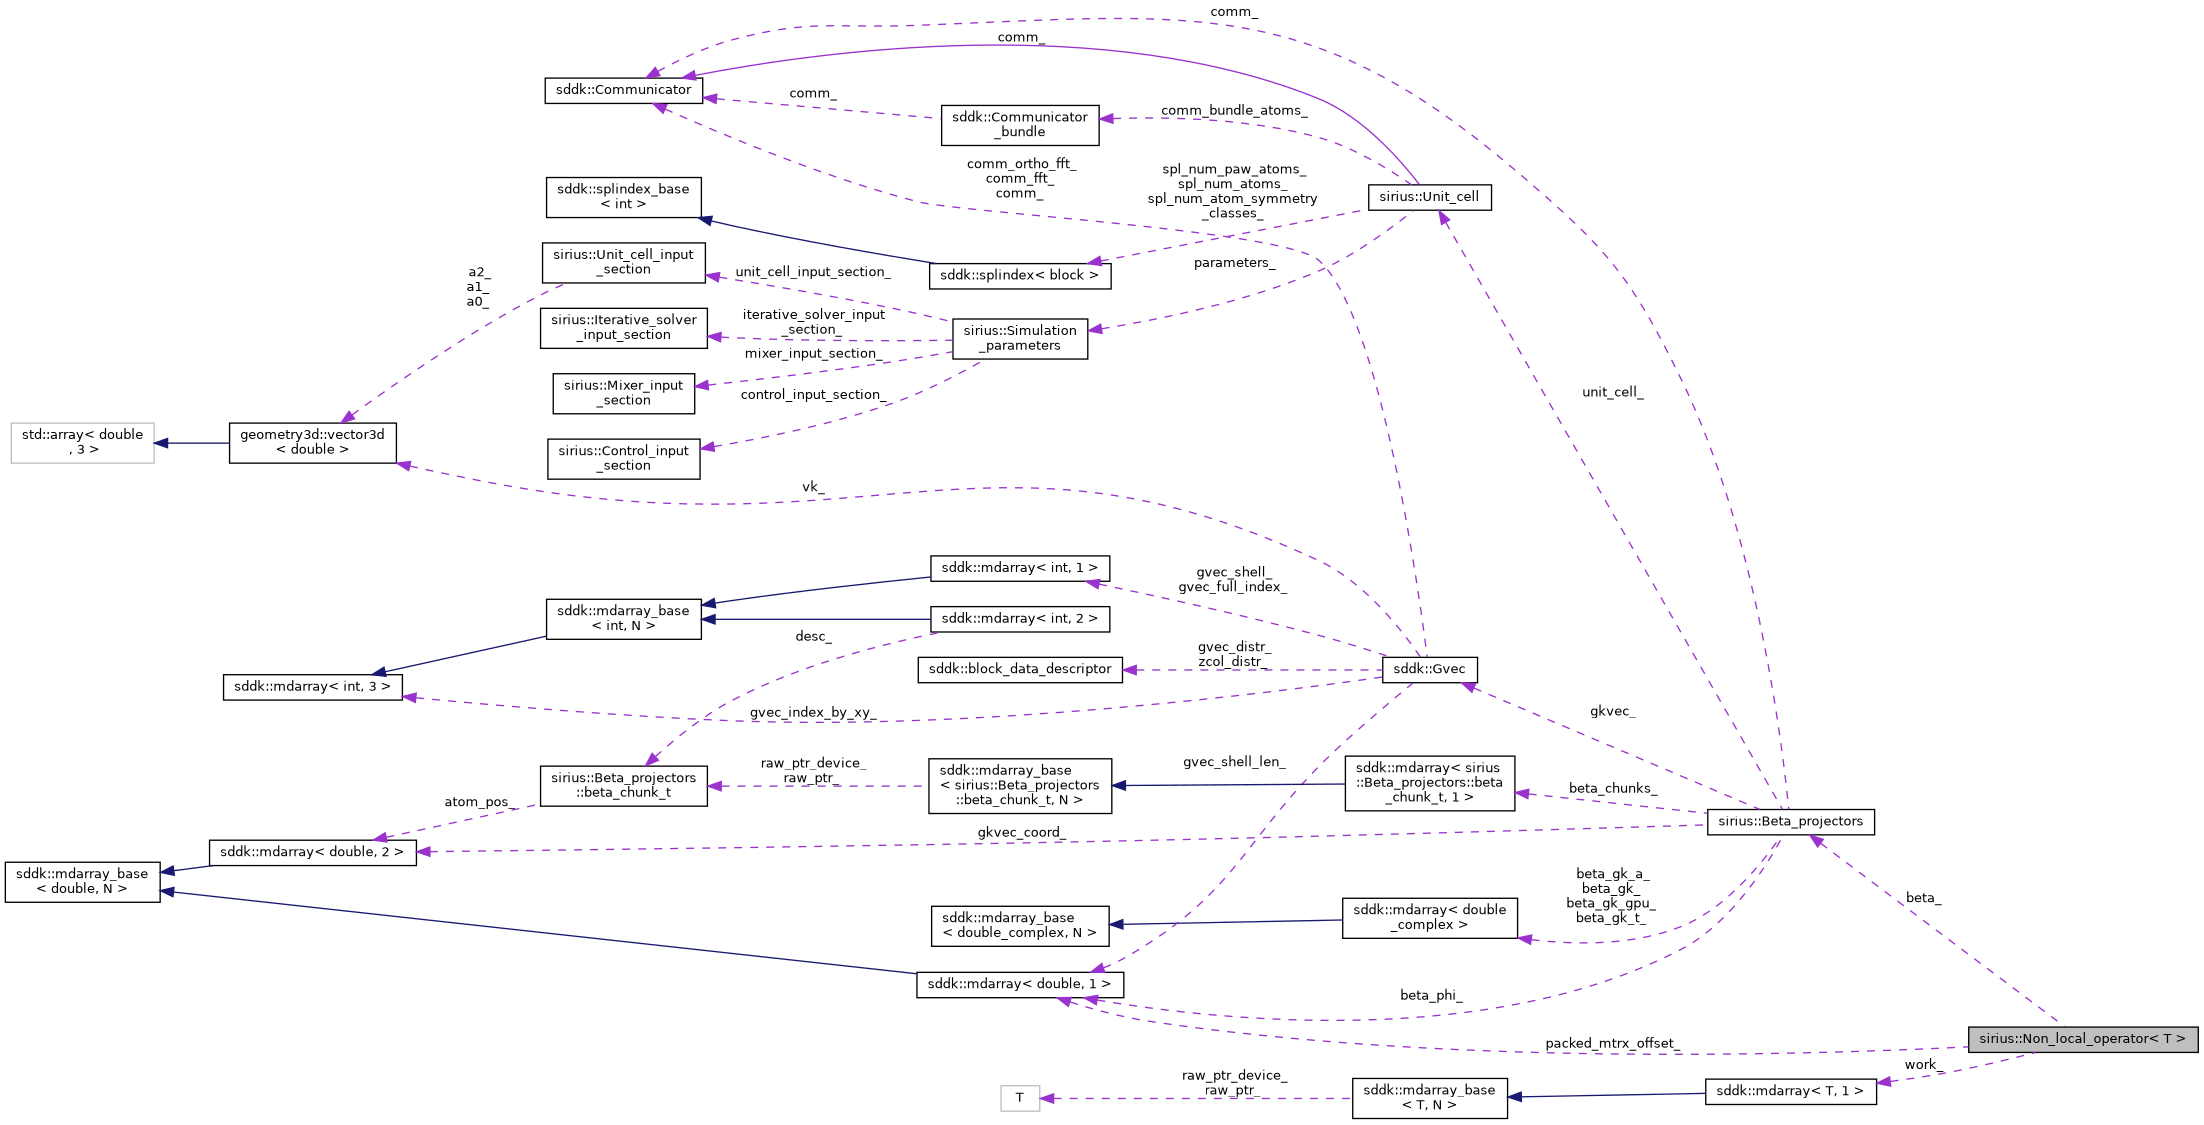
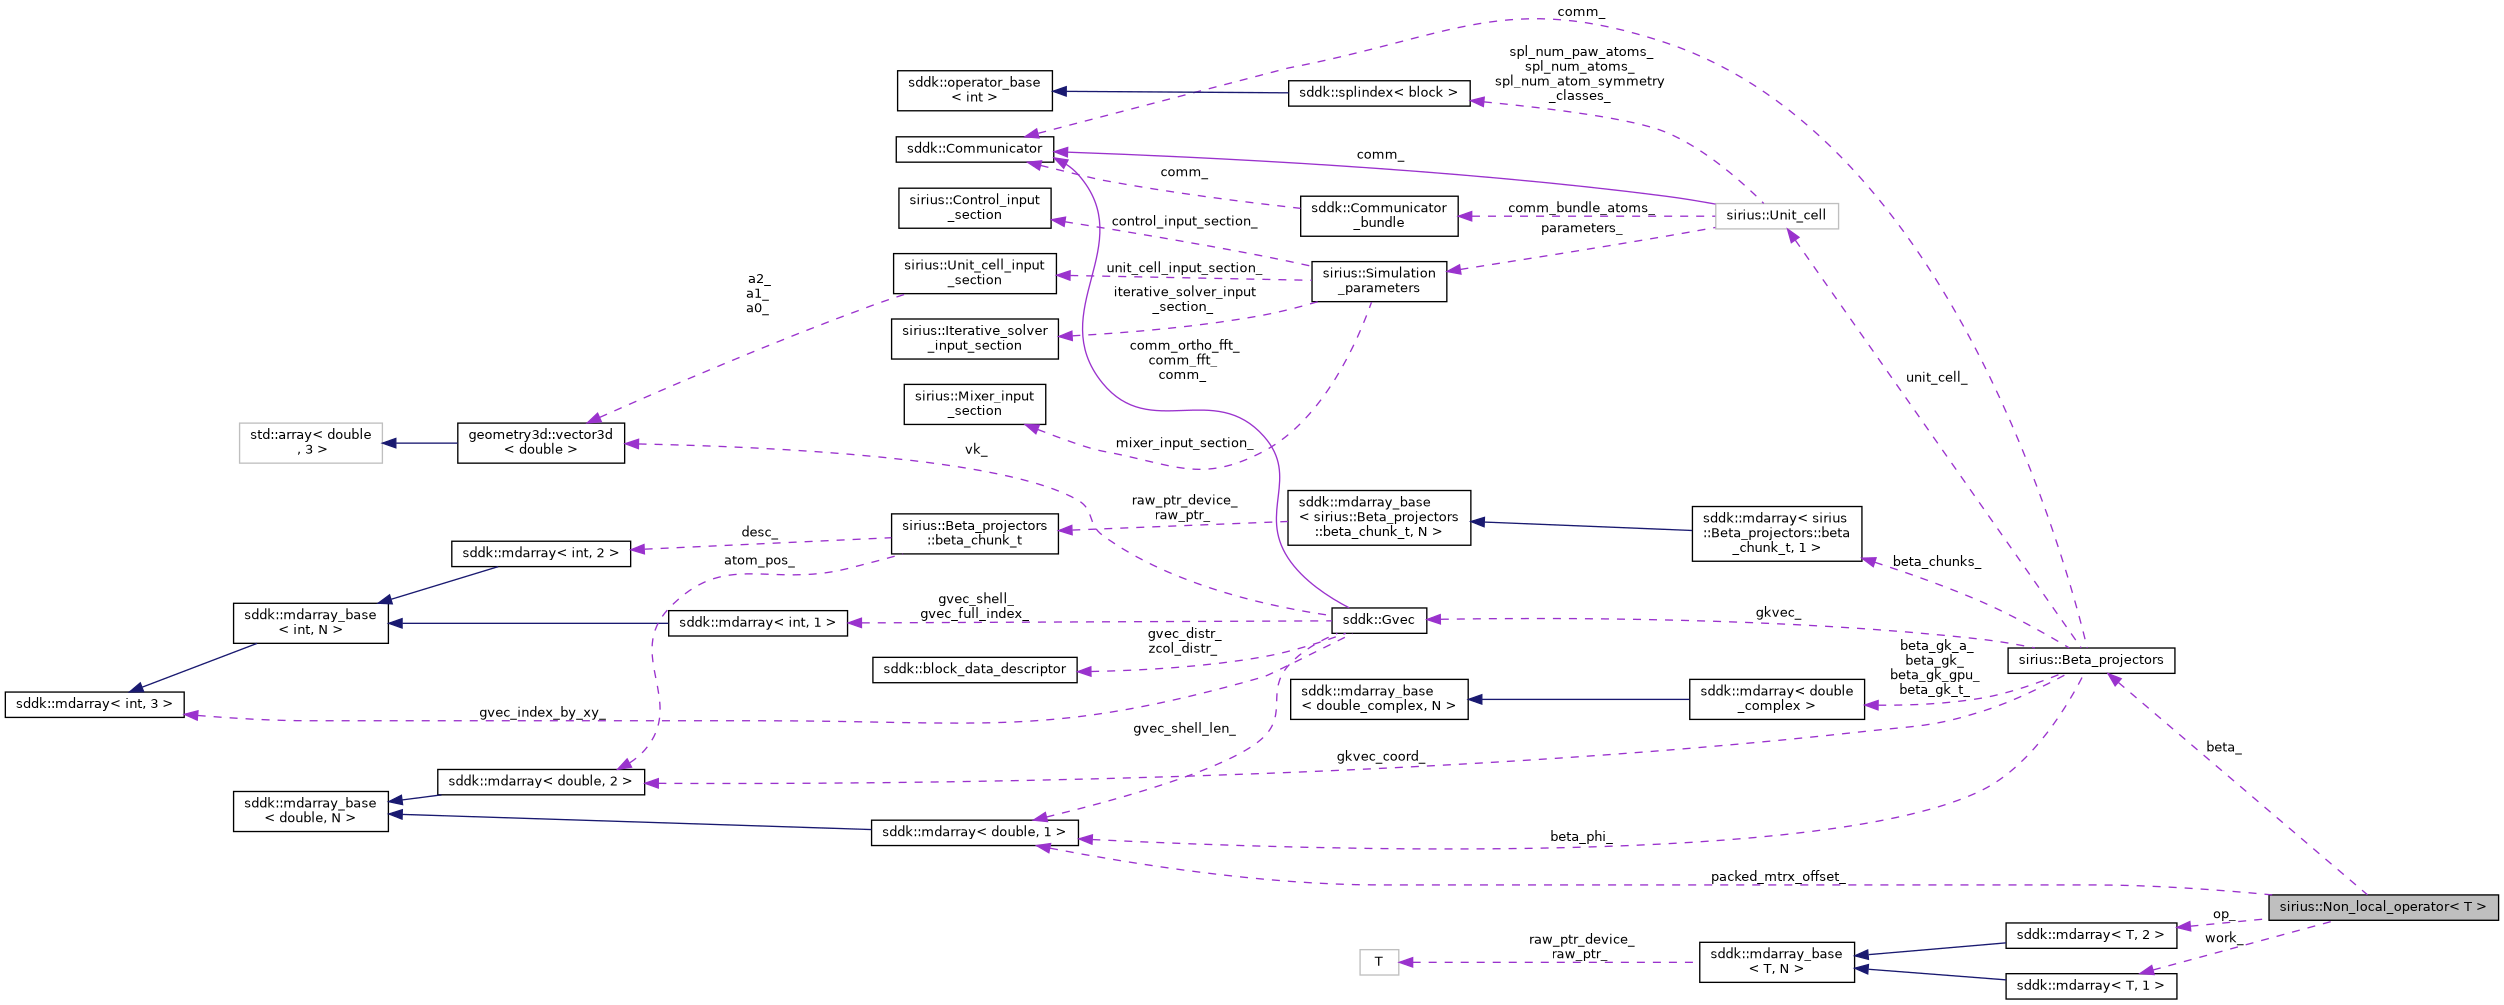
  digraph {
    rankdir=LR
    node [color=black fillcolor=white fontname=Helvetica fontsize=10 shape=record style=filled]
    edge [color=darkorchid3 dir=back fontname=Helvetica fontsize=10 labelfontname=Helvetica labelfontsize=10 style=dashed]
    n1 [fillcolor=grey75 fontcolor=black height=0.2 label="sirius::Non_local_operator\< T \>" width=0.4]
    n2 [height=0.2 label="sddk::mdarray\< int, 1 \>" width=0.4]
    n3 [height=0.2 label="sddk::Gvec" width=0.4]
    n4 [height=0.2 label="sirius::Beta_projectors" width=0.4]
    n5 [height=0.2 label="sddk::mdarray_base\l\< int, N \>" width=0.4]
    n6 [height=0.2 label="sddk::mdarray\< int, 2 \>" width=0.4]
    n7 [height=0.2 label="sirius::Beta_projectors\l::beta_chunk_t" width=0.4]
    n8 [height=0.2 label="sddk::mdarray\< int, 3 \>" width=0.4]
    n9 [height=0.2 label="sddk::mdarray\< double\l_complex \>" width=0.4]
    n10 [height=0.2 label="sddk::mdarray_base\l\< double_complex, N \>" width=0.4]
    n11 [height=0.2 label="sddk::mdarray\< double, 1 \>" width=0.4]
    n12 [height=0.2 label="sddk::mdarray_base\l\< double, N \>" width=0.4]
    n13 [height=0.2 label="sddk::mdarray\< double, 2 \>" width=0.4]
    n14 [height=0.2 label="sddk::Communicator" width=0.4]
-   n15 [height=0.2 label="sirius::Unit_cell" width=0.4]
+   n15 [color=grey75 height=0.2 label="sirius::Unit_cell" width=0.4]
    n16 [height=0.2 label="sddk::Communicator\l_bundle" width=0.4]
    n17 [height=0.2 label="sddk::mdarray\< sirius\l::Beta_projectors::beta\l_chunk_t, 1 \>" width=0.4]
    n18 [height=0.2 label="sddk::mdarray_base\l\< sirius::Beta_projectors\l::beta_chunk_t, N \>" width=0.4]
    n19 [height=0.2 label="sddk::block_data_descriptor" width=0.4]
    n20 [height=0.2 label="geometry3d::vector3d\l\< double \>" width=0.4]
    n21 [height=0.2 label="sirius::Unit_cell_input\l_section" width=0.4]
    n22 [height=0.2 label="sirius::Simulation\l_parameters" width=0.4]
    n23 [color=grey75 height=0.2 label="std::array\< double\l , 3 \>" width=0.4]
    n24 [height=0.2 label="sddk::splindex\< block \>" width=0.4]
-   n25 [height=0.2 label="sddk::splindex_base\l\< int \>" width=0.4]
+   n25 [height=0.2 label="sddk::operator_base\l\< int \>" width=0.4]
    n26 [height=0.2 label="sirius::Iterative_solver\l_input_section" width=0.4]
    n27 [height=0.2 label="sirius::Mixer_input\l_section" width=0.4]
    n28 [height=0.2 label="sirius::Control_input\l_section" width=0.4]
+   n29 [height=0.2 label="sddk::mdarray\< T, 2 \>" width=0.4]
    n30 [height=0.2 label="sddk::mdarray_base\l\< T, N \>" width=0.4]
    n31 [height=0.2 label="sddk::mdarray\< T, 1 \>" width=0.4]
    n32 [color=grey75 height=0.2 label=T width=0.4]
    n2 -> n3 [label=" gvec_shell_\ngvec_full_index_"]
    n3 -> n4 [label=" gkvec_"]
    n4 -> n1 [label=" beta_"]
    n5 -> n2 [color=midnightblue style=solid]
    n5 -> n6 [color=midnightblue style=solid]
-   n7 -> n6 [label=" desc_"]
+   n6 -> n7 [label=" desc_"]
    n7 -> n18 [label=" raw_ptr_device_\nraw_ptr_"]
    n8 -> n3 [label=" gvec_index_by_xy_"]
    n8 -> n5 [color=midnightblue style=solid]
    n9 -> n4 [label=" beta_gk_a_\nbeta_gk_\nbeta_gk_gpu_\nbeta_gk_t_"]
    n10 -> n9 [color=midnightblue style=solid]
    n11 -> n1 [label=" packed_mtrx_offset_"]
    n11 -> n3 [label=" gvec_shell_len_"]
    n11 -> n4 [label=" beta_phi_"]
    n12 -> n11 [color=midnightblue style=solid]
    n12 -> n13 [color=midnightblue style=solid]
    n13 -> n4 [label=" gkvec_coord_"]
    n13 -> n7 [label=" atom_pos_"]
-   n14 -> n3 [label=" comm_ortho_fft_\ncomm_fft_\ncomm_"]
+   n14 -> n3 [label=" comm_ortho_fft_\ncomm_fft_\ncomm_" style=solid]
    n14 -> n4 [label=" comm_"]
    n14 -> n15 [label=" comm_" style=solid]
    n14 -> n16 [label=" comm_"]
    n15 -> n4 [label=" unit_cell_"]
    n16 -> n15 [label=" comm_bundle_atoms_"]
    n17 -> n4 [label=" beta_chunks_"]
    n18 -> n17 [color=midnightblue style=solid]
    n19 -> n3 [label=" gvec_distr_\nzcol_distr_"]
    n20 -> n3 [label=" vk_"]
    n20 -> n21 [label=" a2_\na1_\na0_"]
    n21 -> n22 [label=" unit_cell_input_section_"]
    n22 -> n15 [label=" parameters_"]
    n23 -> n20 [color=midnightblue style=solid]
    n24 -> n15 [label=" spl_num_paw_atoms_\nspl_num_atoms_\nspl_num_atom_symmetry\l_classes_"]
    n25 -> n24 [color=midnightblue style=solid]
    n26 -> n22 [label=" iterative_solver_input\l_section_"]
    n27 -> n22 [label=" mixer_input_section_"]
    n28 -> n22 [label=" control_input_section_"]
+   n29 -> n1 [label=" op_"]
+   n30 -> n29 [color=midnightblue style=solid]
    n30 -> n31 [color=midnightblue style=solid]
    n31 -> n1 [label=" work_"]
    n32 -> n30 [label=" raw_ptr_device_\nraw_ptr_"]
  }
